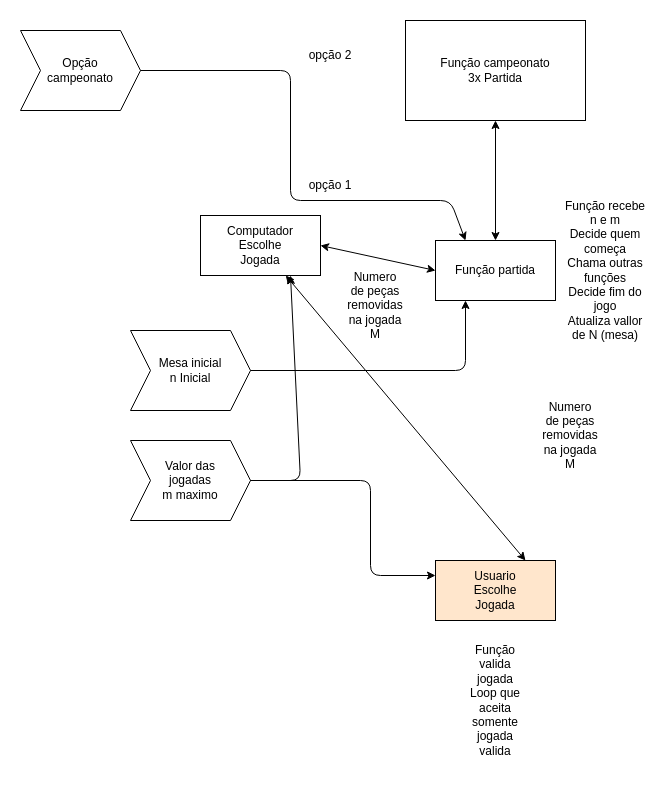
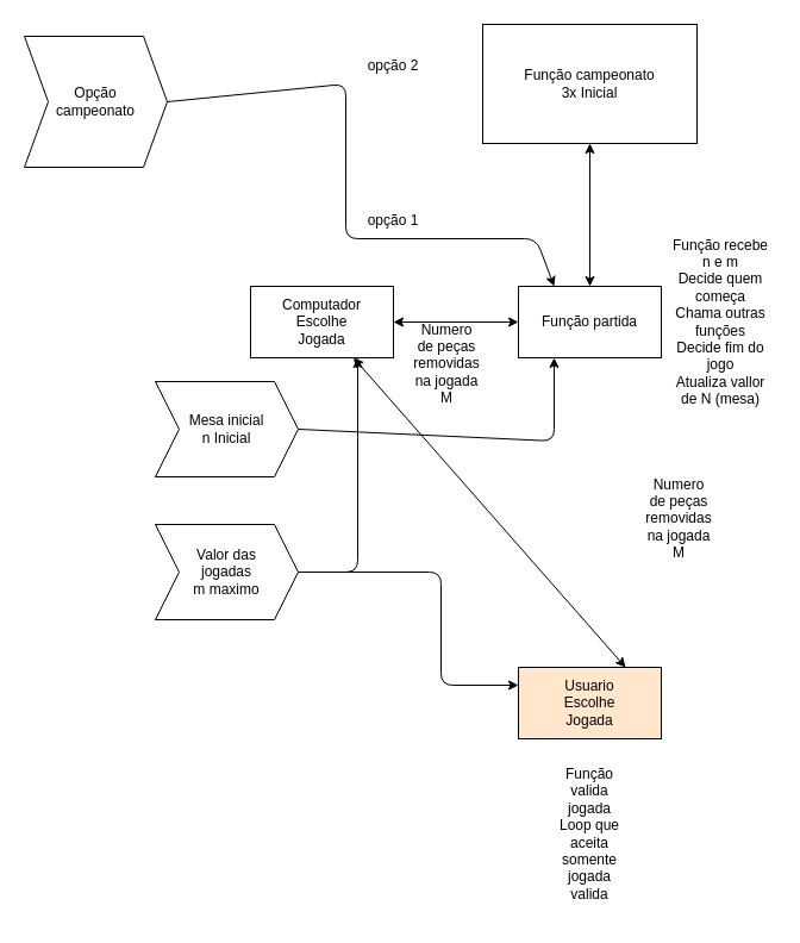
  <mxCell id="0" />
  <mxCell id="1" parent="0" />
- <mxCell id="2" value="Computador&lt;br&gt;Escolhe&lt;br&gt;Jogada" style="rounded=0;whiteSpace=wrap;html=1;" parent="1" vertex="1"><mxGeometry x="200" y="215" width="120" height="60" as="geometry" /></mxCell>
- <mxCell id="3" value="Mesa inicial&lt;br&gt;n Inicial" style="shape=step;perimeter=stepPerimeter;whiteSpace=wrap;html=1;fixedSize=1;" parent="1" vertex="1"><mxGeometry x="130" y="330" width="120" height="80" as="geometry" /></mxCell>
+ <mxCell id="2" value="Computador&lt;br&gt;Escolhe&lt;br&gt;Jogada" style="rounded=0;whiteSpace=wrap;html=1;" parent="1" vertex="1"><mxGeometry x="210" y="240" width="120" height="60" as="geometry" /></mxCell>
+ <mxCell id="3" value="Mesa inicial&lt;br&gt;n Inicial" style="shape=step;perimeter=stepPerimeter;whiteSpace=wrap;html=1;fixedSize=1;" parent="1" vertex="1"><mxGeometry x="130" y="320" width="120" height="80" as="geometry" /></mxCell>
  <mxCell id="4" value="Valor das &lt;br&gt;jogadas&lt;br&gt;m maximo" style="shape=step;perimeter=stepPerimeter;whiteSpace=wrap;html=1;fixedSize=1;" parent="1" vertex="1"><mxGeometry x="130" y="440" width="120" height="80" as="geometry" /></mxCell>
- <mxCell id="5" value="Opção &lt;br&gt;campeonato" style="shape=step;perimeter=stepPerimeter;whiteSpace=wrap;html=1;fixedSize=1;" parent="1" vertex="1"><mxGeometry x="20" y="30" width="120" height="80" as="geometry" /></mxCell>
+ <mxCell id="5" value="Opção &lt;br&gt;campeonato" style="shape=step;perimeter=stepPerimeter;whiteSpace=wrap;html=1;fixedSize=1;" parent="1" vertex="1"><mxGeometry x="20" y="30" width="120" height="110" as="geometry" /></mxCell>
  <mxCell id="6" value="" style="endArrow=classic;html=1;exitX=1;exitY=0.5;exitDx=0;exitDy=0;entryX=0.25;entryY=1;entryDx=0;entryDy=0;" parent="1" source="3" target="9" edge="1"><mxGeometry width="50" height="50" relative="1" as="geometry"><mxPoint x="320" y="310" as="sourcePoint" /><mxPoint x="370" y="260" as="targetPoint" /><Array as="points"><mxPoint x="465" y="370" /></Array></mxGeometry></mxCell>
  <mxCell id="7" value="" style="endArrow=classic;html=1;exitX=1;exitY=0.5;exitDx=0;exitDy=0;entryX=0.75;entryY=1;entryDx=0;entryDy=0;" parent="1" source="4" target="2" edge="1"><mxGeometry width="50" height="50" relative="1" as="geometry"><mxPoint x="320" y="310" as="sourcePoint" /><mxPoint x="370" y="260" as="targetPoint" /><Array as="points"><mxPoint x="300" y="480" /></Array></mxGeometry></mxCell>
- <mxCell id="8" value="Função campeonato&lt;br&gt;3x Partida" style="rounded=0;whiteSpace=wrap;html=1;" parent="1" vertex="1"><mxGeometry x="405" y="20" width="180" height="100" as="geometry" /></mxCell>
+ <mxCell id="8" value="Função campeonato&lt;br&gt;3x Inicial" style="rounded=0;whiteSpace=wrap;html=1;" parent="1" vertex="1"><mxGeometry x="405" y="20" width="180" height="100" as="geometry" /></mxCell>
  <mxCell id="9" value="Função partida" style="rounded=0;whiteSpace=wrap;html=1;" parent="1" vertex="1"><mxGeometry x="435" y="240" width="120" height="60" as="geometry" /></mxCell>
  <mxCell id="10" value="" style="endArrow=classic;html=1;exitX=1;exitY=0.5;exitDx=0;exitDy=0;entryX=0;entryY=0.5;entryDx=0;entryDy=0;startArrow=classic;startFill=1;" parent="1" source="2" target="9" edge="1"><mxGeometry width="50" height="50" relative="1" as="geometry"><mxPoint x="320" y="290" as="sourcePoint" /><mxPoint x="370" y="240" as="targetPoint" /></mxGeometry></mxCell>
  <mxCell id="11" value="Numero de peças removidas na jogada&lt;br&gt;M" style="text;html=1;strokeColor=none;fillColor=none;align=center;verticalAlign=middle;whiteSpace=wrap;rounded=0;" parent="1" vertex="1"><mxGeometry x="345" y="290" width="60" height="30" as="geometry" /></mxCell>
  <mxCell id="12" value="Usuario&lt;br&gt;Escolhe&lt;br&gt;Jogada" style="rounded=0;whiteSpace=wrap;html=1;fillColor=#ffe6cc;" parent="1" vertex="1"><mxGeometry x="435" y="560" width="120" height="60" as="geometry" /></mxCell>
  <mxCell id="13" value="" style="endArrow=classic;html=1;exitX=0.75;exitY=0;exitDx=0;exitDy=0;startArrow=classic;startFill=1;" parent="1" source="12" target="2" edge="1"><mxGeometry width="50" height="50" relative="1" as="geometry"><mxPoint x="320" y="360" as="sourcePoint" /><mxPoint x="370" y="310" as="targetPoint" /></mxGeometry></mxCell>
  <mxCell id="14" value="" style="endArrow=classic;html=1;exitX=1;exitY=0.5;exitDx=0;exitDy=0;entryX=0.25;entryY=0;entryDx=0;entryDy=0;" parent="1" source="5" target="9" edge="1"><mxGeometry width="50" height="50" relative="1" as="geometry"><mxPoint x="290" y="360" as="sourcePoint" /><mxPoint x="340" y="310" as="targetPoint" /><Array as="points"><mxPoint x="290" y="70" /><mxPoint x="290" y="200" /><mxPoint x="450" y="200" /></Array></mxGeometry></mxCell>
  <mxCell id="15" value="opção 2" style="text;html=1;strokeColor=none;fillColor=none;align=center;verticalAlign=middle;whiteSpace=wrap;rounded=0;" parent="1" vertex="1"><mxGeometry x="300" y="40" width="60" height="30" as="geometry" /></mxCell>
  <mxCell id="16" value="opção 1" style="text;html=1;strokeColor=none;fillColor=none;align=center;verticalAlign=middle;whiteSpace=wrap;rounded=0;" parent="1" vertex="1"><mxGeometry x="300" y="170" width="60" height="30" as="geometry" /></mxCell>
  <mxCell id="17" value="" style="endArrow=classic;html=1;exitX=0.5;exitY=0;exitDx=0;exitDy=0;entryX=0.5;entryY=1;entryDx=0;entryDy=0;startArrow=classic;startFill=1;" parent="1" source="9" target="8" edge="1"><mxGeometry width="50" height="50" relative="1" as="geometry"><mxPoint x="530" y="180" as="sourcePoint" /><mxPoint x="580" y="130" as="targetPoint" /></mxGeometry></mxCell>
  <mxCell id="18" value="" style="endArrow=classic;html=1;exitX=1;exitY=0.5;exitDx=0;exitDy=0;entryX=0;entryY=0.25;entryDx=0;entryDy=0;" parent="1" source="4" target="12" edge="1"><mxGeometry width="50" height="50" relative="1" as="geometry"><mxPoint x="360" y="510" as="sourcePoint" /><mxPoint x="410" y="460" as="targetPoint" /><Array as="points"><mxPoint x="370" y="480" /><mxPoint x="370" y="575" /></Array></mxGeometry></mxCell>
  <mxCell id="19" value="Numero de peças removidas na jogada&lt;br&gt;M" style="text;html=1;strokeColor=none;fillColor=none;align=center;verticalAlign=middle;whiteSpace=wrap;rounded=0;" vertex="1" parent="1"><mxGeometry x="540" y="420" width="60" height="30" as="geometry" /></mxCell>
  <mxCell id="20" value="Função recebe n e m&lt;br&gt;Decide quem começa&lt;br&gt;Chama outras funções&lt;br&gt;Decide fim do jogo&lt;br&gt;Atualiza vallor de N (mesa)" style="text;html=1;strokeColor=none;fillColor=none;align=center;verticalAlign=middle;whiteSpace=wrap;rounded=0;" vertex="1" parent="1"><mxGeometry x="560" y="180" width="90" height="180" as="geometry" /></mxCell>
  <mxCell id="21" value="Função valida jogada&lt;br&gt;Loop que aceita somente jogada valida" style="text;html=1;strokeColor=none;fillColor=none;align=center;verticalAlign=middle;whiteSpace=wrap;rounded=0;" vertex="1" parent="1"><mxGeometry x="465" y="630" width="60" height="140" as="geometry" /></mxCell>
